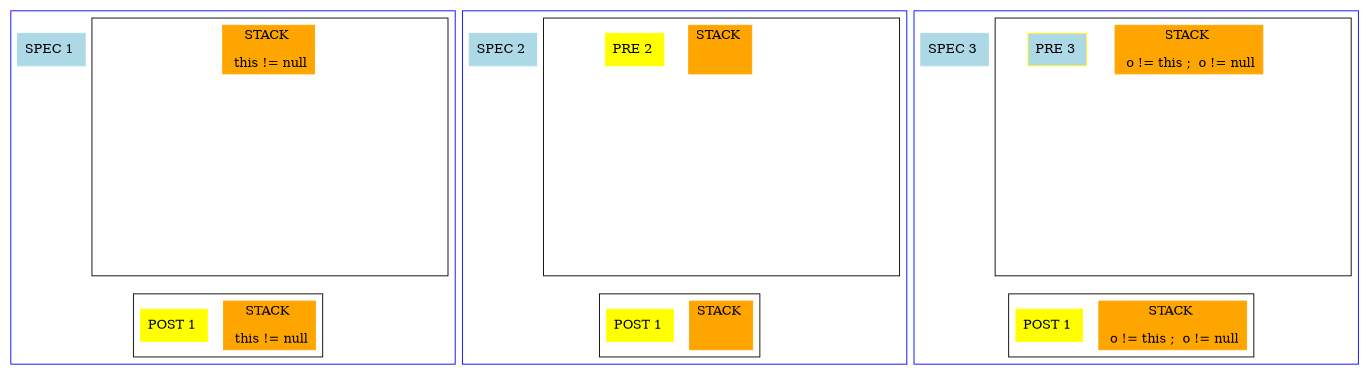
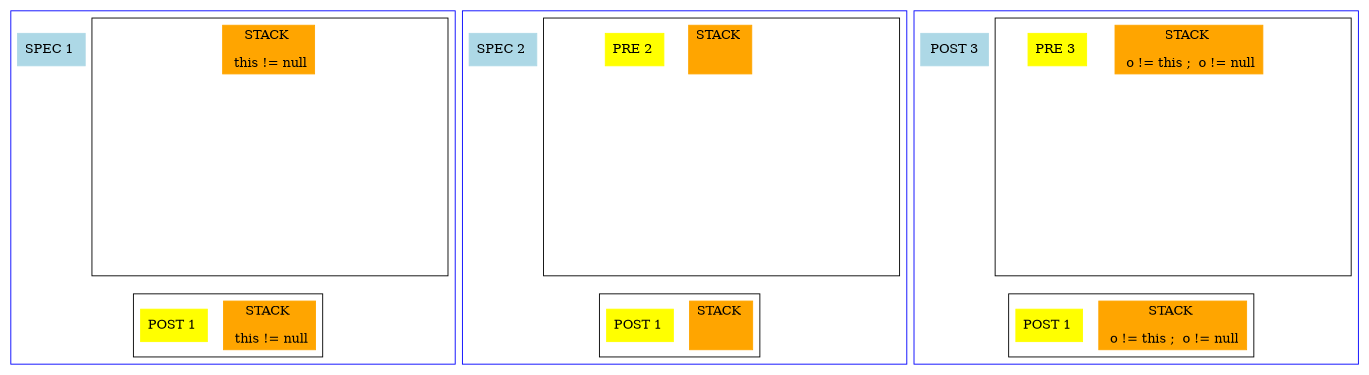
  digraph {
    compound=true
    node [shape=box style=invis]
    edge [style=invis]
    n1 [color=orange label="STACK \n\n this != null" style=filled]
    inv_11
    inv_12
    inv_13
    inv_14
    inv_111
    inv_1111
    inv_122
    inv_1222
    inv_133
    inv_1333
    inv_144
    inv_1444
    n14 [color=orange label="STACK \n\n this != null" style=filled]
    n15 [color=yellow label="POST 1 " style=filled]
    n16 [color=lightblue label="SPEC 1 " style=filled]
    n17 [color=orange label="STACK \n\n " style=filled]
    inv_21
    inv_22
    inv_23
    inv_24
    inv_211
    inv_2111
    inv_222
    inv_2222
    inv_233
    inv_2333
    inv_244
    inv_2444
    n30 [color=yellow label="PRE 2 " style=filled]
    n31 [color=orange label="STACK \n\n " style=filled]
    n32 [color=yellow label="POST 1 " style=filled]
    n33 [color=lightblue label="SPEC 2 " style=filled]
    n34 [color=orange label="STACK \n\n o != this ;  o != null" style=filled]
    inv_31
    inv_32
    inv_33
    inv_34
    inv_311
    inv_3111
    inv_322
    inv_3222
    inv_333
    inv_3333
    inv_344
    inv_3444
-   n47 [color=yellow label="PRE 3 " style=filled fillcolor=lightblue]
+   n47 [color=yellow label="PRE 3 " style=filled]
    n48 [color=orange label="STACK \n\n o != this ;  o != null" style=filled]
    n49 [color=yellow label="POST 1 " style=filled]
-   n50 [color=lightblue label="SPEC 3 " style=filled]
+   n50 [color=lightblue label="POST 3" style=filled]
    subgraph cluster_1 {
      color=blue
      n16
      subgraph cluster_2 {
        color=black
        subgraph sub_3 {
          color=black
          n1
          inv_11
          inv_12
          inv_13
          inv_14
          inv_111
          inv_1111
          inv_122
          inv_1222
          inv_133
          inv_1333
          inv_144
          inv_1444
        }
      }
      subgraph cluster_4 {
        color=black
        n15
        subgraph sub_5 {
          color=black
          n14
        }
      }
    }
    subgraph cluster_6 {
      color=blue
      n33
      subgraph cluster_7 {
        color=black
        n30
        subgraph sub_8 {
          color=black
          n17
          inv_21
          inv_22
          inv_23
          inv_24
          inv_211
          inv_2111
          inv_222
          inv_2222
          inv_233
          inv_2333
          inv_244
          inv_2444
        }
      }
      subgraph cluster_9 {
        color=black
        n32
        subgraph sub_10 {
          color=black
          n31
        }
      }
    }
    subgraph cluster_11 {
      color=blue
      n50
      subgraph cluster_12 {
        color=black
        n47
        subgraph sub_13 {
          color=black
          n34
          inv_31
          inv_32
          inv_33
          inv_34
          inv_311
          inv_3111
          inv_322
          inv_3222
          inv_333
          inv_3333
          inv_344
          inv_3444
        }
      }
      subgraph cluster_14 {
        color=black
        n49
        subgraph sub_15 {
          color=black
          n48
        }
      }
    }
    n1 -> inv_11
    n1 -> inv_12
    n1 -> inv_13
    n1 -> inv_14
    inv_11 -> inv_111
    inv_12 -> inv_122
    inv_13 -> inv_133
    inv_14 -> inv_144
    inv_111 -> inv_1111
    inv_1111 -> n14
    inv_122 -> inv_1222
    inv_1222 -> n14
    inv_133 -> inv_1333
    inv_1333 -> n14
    inv_144 -> inv_1444
    inv_1444 -> n14
    n17 -> inv_21
    n17 -> inv_22
    n17 -> inv_23
    n17 -> inv_24
    inv_21 -> inv_211
    inv_22 -> inv_222
    inv_23 -> inv_233
    inv_24 -> inv_244
    inv_211 -> inv_2111
    inv_2111 -> n31
    inv_222 -> inv_2222
    inv_2222 -> n31
    inv_233 -> inv_2333
    inv_2333 -> n31
    inv_244 -> inv_2444
    inv_2444 -> n31
    n34 -> inv_31
    n34 -> inv_32
    n34 -> inv_33
    n34 -> inv_34
    inv_31 -> inv_311
    inv_32 -> inv_322
    inv_33 -> inv_333
    inv_34 -> inv_344
    inv_311 -> inv_3111
    inv_3111 -> n48
    inv_322 -> inv_3222
    inv_3222 -> n48
    inv_333 -> inv_3333
    inv_3333 -> n48
    inv_344 -> inv_3444
    inv_3444 -> n48
  }
